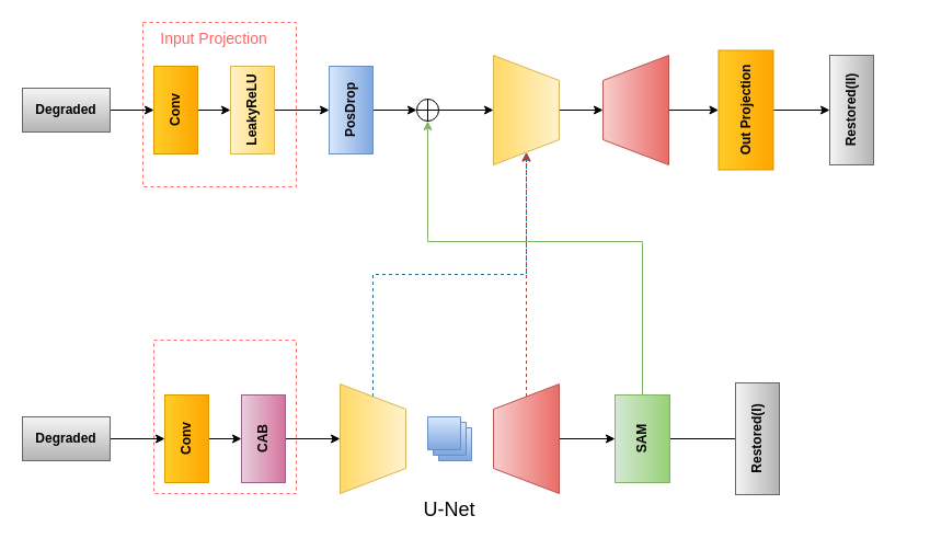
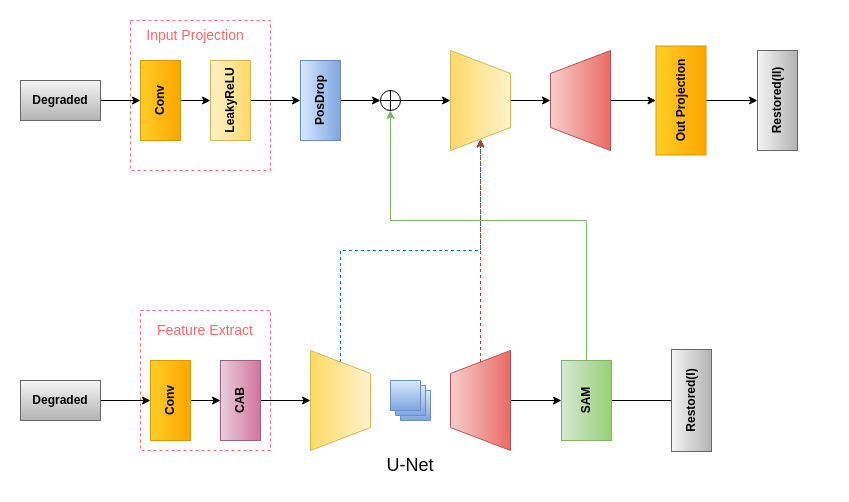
  <mxCell id="0" />
  <mxCell id="1" parent="0" />
  <mxCell id="2" value="&lt;pre style=&quot;background-color: rgb(255 , 255 , 255) ; font-family: &amp;#34;jetbrains mono&amp;#34; , monospace ; font-size: 10px&quot;&gt;&lt;br&gt;&lt;/pre&gt;" style="rounded=0;whiteSpace=wrap;html=1;verticalAlign=top;fillColor=none;align=center;dashed=1;strokeColor=#FF6666;" vertex="1" parent="1"><mxGeometry x="130" y="20" width="140" height="150" as="geometry" /></mxCell>
  <mxCell id="3" value="&lt;pre style=&quot;background-color: rgb(255 , 255 , 255) ; font-family: &amp;#34;jetbrains mono&amp;#34; , monospace ; font-size: 10px&quot;&gt;&lt;br&gt;&lt;/pre&gt;" style="rounded=0;whiteSpace=wrap;html=1;verticalAlign=top;fillColor=none;align=center;dashed=1;strokeColor=#FF6666;" vertex="1" parent="1"><mxGeometry x="140" y="310" width="130" height="140" as="geometry" /></mxCell>
  <mxCell id="4" value="" style="edgeStyle=orthogonalEdgeStyle;rounded=0;orthogonalLoop=1;jettySize=auto;html=1;" edge="1" parent="1" source="5" target="7"><mxGeometry relative="1" as="geometry" /></mxCell>
  <mxCell id="5" value="&lt;b&gt;Degraded&lt;/b&gt;" style="rounded=0;whiteSpace=wrap;html=1;gradientColor=#b3b3b3;fillColor=#f5f5f5;strokeColor=#666666;" vertex="1" parent="1"><mxGeometry x="20" y="380" width="80" height="40" as="geometry" /></mxCell>
  <mxCell id="6" style="edgeStyle=orthogonalEdgeStyle;rounded=0;orthogonalLoop=1;jettySize=auto;html=1;exitX=0.5;exitY=1;exitDx=0;exitDy=0;entryX=0.5;entryY=0;entryDx=0;entryDy=0;" edge="1" parent="1" source="7" target="9"><mxGeometry relative="1" as="geometry" /></mxCell>
  <mxCell id="7" value="&lt;b&gt;Conv&lt;/b&gt;" style="rounded=0;whiteSpace=wrap;html=1;rotation=-90;verticalAlign=middle;gradientColor=#ffa500;fillColor=#ffcd28;strokeColor=#d79b00;" vertex="1" parent="1"><mxGeometry x="130" y="380" width="80" height="40" as="geometry" /></mxCell>
  <mxCell id="8" style="edgeStyle=orthogonalEdgeStyle;rounded=0;orthogonalLoop=1;jettySize=auto;html=1;exitX=0.5;exitY=1;exitDx=0;exitDy=0;entryX=0.5;entryY=0;entryDx=0;entryDy=0;" edge="1" parent="1" source="9" target="11"><mxGeometry relative="1" as="geometry" /></mxCell>
  <mxCell id="9" value="&lt;b&gt;CAB&lt;/b&gt;" style="rounded=0;whiteSpace=wrap;html=1;rotation=-90;verticalAlign=middle;gradientColor=#d5739d;fillColor=#e6d0de;strokeColor=#996185;" vertex="1" parent="1"><mxGeometry x="200" y="380" width="80" height="40" as="geometry" /></mxCell>
  <mxCell id="10" style="edgeStyle=orthogonalEdgeStyle;rounded=0;orthogonalLoop=1;jettySize=auto;html=1;exitX=1;exitY=0.5;exitDx=0;exitDy=0;fontColor=#FF170F;dashed=1;fillColor=#b1ddf0;strokeColor=#10739e;" edge="1" parent="1" source="11" target="23"><mxGeometry relative="1" as="geometry"><Array as="points"><mxPoint x="340" y="250" /><mxPoint x="480" y="250" /></Array></mxGeometry></mxCell>
  <mxCell id="11" value="" style="verticalLabelPosition=middle;verticalAlign=middle;html=1;shape=trapezoid;perimeter=trapezoidPerimeter;whiteSpace=wrap;size=0.23;arcSize=10;flipV=1;labelPosition=center;align=center;rotation=-90;gradientColor=#ffd966;fillColor=#fff2cc;strokeColor=#d6b656;" vertex="1" parent="1"><mxGeometry x="290" y="370" width="100" height="60" as="geometry" /></mxCell>
  <mxCell id="12" value="" style="edgeStyle=orthogonalEdgeStyle;rounded=0;orthogonalLoop=1;jettySize=auto;html=1;" edge="1" parent="1" source="14" target="17"><mxGeometry relative="1" as="geometry" /></mxCell>
  <mxCell id="13" style="edgeStyle=orthogonalEdgeStyle;rounded=0;orthogonalLoop=1;jettySize=auto;html=1;exitX=0;exitY=0.5;exitDx=0;exitDy=0;entryX=0;entryY=0.5;entryDx=0;entryDy=0;fontColor=#FF170F;dashed=1;fillColor=#fad9d5;strokeColor=#ae4132;" edge="1" parent="1" source="14" target="23"><mxGeometry relative="1" as="geometry" /></mxCell>
  <mxCell id="14" value="" style="verticalLabelPosition=middle;verticalAlign=middle;html=1;shape=trapezoid;perimeter=trapezoidPerimeter;whiteSpace=wrap;size=0.23;arcSize=10;flipV=1;labelPosition=center;align=center;rotation=90;gradientColor=#ea6b66;fillColor=#f8cecc;strokeColor=#b85450;" vertex="1" parent="1"><mxGeometry x="430" y="370" width="100" height="60" as="geometry" /></mxCell>
  <mxCell id="15" value="" style="edgeStyle=orthogonalEdgeStyle;rounded=0;orthogonalLoop=1;jettySize=auto;html=1;endArrow=none;" edge="1" parent="1" source="17" target="18"><mxGeometry relative="1" as="geometry" /></mxCell>
  <mxCell id="16" style="edgeStyle=orthogonalEdgeStyle;rounded=0;orthogonalLoop=1;jettySize=auto;html=1;exitX=1;exitY=0.5;exitDx=0;exitDy=0;entryX=0.5;entryY=1;entryDx=0;entryDy=0;fontColor=#FF170F;fillColor=#d5e8d4;strokeColor=#82b366;gradientColor=#97d077;" edge="1" parent="1" source="17" target="36"><mxGeometry relative="1" as="geometry"><Array as="points"><mxPoint x="586" y="220" /><mxPoint x="390" y="220" /></Array></mxGeometry></mxCell>
  <mxCell id="17" value="&lt;b&gt;SAM&lt;/b&gt;" style="rounded=0;whiteSpace=wrap;html=1;rotation=-90;verticalAlign=middle;gradientColor=#97d077;fillColor=#d5e8d4;strokeColor=#82b366;" vertex="1" parent="1"><mxGeometry x="546" y="375" width="80" height="50" as="geometry" /></mxCell>
  <mxCell id="18" value="&lt;b&gt;Restored(I)&lt;/b&gt;" style="rounded=0;whiteSpace=wrap;html=1;rotation=-90;verticalAlign=middle;gradientColor=#b3b3b3;fillColor=#f5f5f5;strokeColor=#666666;" vertex="1" parent="1"><mxGeometry x="640" y="380" width="102" height="40" as="geometry" /></mxCell>
  <mxCell id="19" value="" style="verticalLabelPosition=bottom;verticalAlign=top;html=1;shape=mxgraph.basic.layered_rect;dx=10;outlineConnect=0;gradientColor=#7ea6e0;fillColor=#dae8fc;strokeColor=#6c8ebf;" vertex="1" parent="1"><mxGeometry x="390" y="380" width="40" height="40" as="geometry" /></mxCell>
  <mxCell id="20" value="&lt;h2&gt;&lt;span style=&quot;font-weight: normal&quot;&gt;U-Net&lt;/span&gt;&lt;/h2&gt;" style="text;html=1;strokeColor=none;fillColor=none;align=center;verticalAlign=middle;whiteSpace=wrap;rounded=0;" vertex="1" parent="1"><mxGeometry x="360" y="450" width="100" height="30" as="geometry" /></mxCell>
+ <mxCell id="21" value="&lt;h3&gt;&lt;span style=&quot;font-weight: normal&quot;&gt;&lt;font color=&quot;#ff6666&quot;&gt;Feature Extract&lt;/font&gt;&lt;/span&gt;&lt;/h3&gt;" style="text;html=1;strokeColor=none;fillColor=none;align=center;verticalAlign=middle;whiteSpace=wrap;rounded=0;fontColor=#FF170F;" vertex="1" parent="1"><mxGeometry x="140" y="320" width="130" height="20" as="geometry" /></mxCell>
  <mxCell id="22" value="" style="edgeStyle=orthogonalEdgeStyle;rounded=0;orthogonalLoop=1;jettySize=auto;html=1;fontColor=#FF170F;" edge="1" parent="1" source="23" target="25"><mxGeometry relative="1" as="geometry" /></mxCell>
  <mxCell id="23" value="" style="verticalLabelPosition=middle;verticalAlign=middle;html=1;shape=trapezoid;perimeter=trapezoidPerimeter;whiteSpace=wrap;size=0.23;arcSize=10;flipV=1;labelPosition=center;align=center;rotation=-90;gradientColor=#ffd966;fillColor=#fff2cc;strokeColor=#d6b656;" vertex="1" parent="1"><mxGeometry x="430" y="70" width="100" height="60" as="geometry" /></mxCell>
  <mxCell id="24" value="" style="edgeStyle=orthogonalEdgeStyle;rounded=0;orthogonalLoop=1;jettySize=auto;html=1;fontColor=#FF170F;" edge="1" parent="1" source="25" target="39"><mxGeometry relative="1" as="geometry" /></mxCell>
  <mxCell id="25" value="" style="verticalLabelPosition=middle;verticalAlign=middle;html=1;shape=trapezoid;perimeter=trapezoidPerimeter;whiteSpace=wrap;size=0.23;arcSize=10;flipV=1;labelPosition=center;align=center;rotation=90;gradientColor=#ea6b66;fillColor=#f8cecc;strokeColor=#b85450;" vertex="1" parent="1"><mxGeometry x="530" y="70" width="100" height="60" as="geometry" /></mxCell>
  <mxCell id="26" value="" style="edgeStyle=orthogonalEdgeStyle;rounded=0;orthogonalLoop=1;jettySize=auto;html=1;fontColor=#FF170F;" edge="1" parent="1" source="27" target="29"><mxGeometry relative="1" as="geometry" /></mxCell>
  <mxCell id="27" value="&lt;b&gt;Degraded&lt;/b&gt;" style="rounded=0;whiteSpace=wrap;html=1;gradientColor=#b3b3b3;fillColor=#f5f5f5;strokeColor=#666666;" vertex="1" parent="1"><mxGeometry x="20" y="80" width="80" height="40" as="geometry" /></mxCell>
  <mxCell id="28" style="edgeStyle=orthogonalEdgeStyle;rounded=0;orthogonalLoop=1;jettySize=auto;html=1;exitX=0.5;exitY=1;exitDx=0;exitDy=0;entryX=0.5;entryY=0;entryDx=0;entryDy=0;" edge="1" parent="1" source="29" target="31"><mxGeometry relative="1" as="geometry" /></mxCell>
  <mxCell id="29" value="&lt;b&gt;Conv&lt;/b&gt;" style="rounded=0;whiteSpace=wrap;html=1;rotation=-90;verticalAlign=middle;gradientColor=#ffa500;fillColor=#ffcd28;strokeColor=#d79b00;" vertex="1" parent="1"><mxGeometry x="120" y="80" width="80" height="40" as="geometry" /></mxCell>
  <mxCell id="30" style="edgeStyle=orthogonalEdgeStyle;rounded=0;orthogonalLoop=1;jettySize=auto;html=1;exitX=0.5;exitY=1;exitDx=0;exitDy=0;entryX=0.5;entryY=0;entryDx=0;entryDy=0;fontColor=#FF170F;" edge="1" parent="1" source="31" target="33"><mxGeometry relative="1" as="geometry" /></mxCell>
  <mxCell id="31" value="&lt;b&gt;LeakyReLU&lt;/b&gt;" style="rounded=0;whiteSpace=wrap;html=1;rotation=-90;verticalAlign=middle;gradientColor=#ffd966;fillColor=#fff2cc;strokeColor=#d6b656;" vertex="1" parent="1"><mxGeometry x="190" y="80" width="80" height="40" as="geometry" /></mxCell>
  <mxCell id="32" value="" style="edgeStyle=orthogonalEdgeStyle;rounded=0;orthogonalLoop=1;jettySize=auto;html=1;fontColor=#FF170F;" edge="1" parent="1" source="33" target="36"><mxGeometry relative="1" as="geometry" /></mxCell>
  <mxCell id="33" value="&lt;b&gt;PosDrop&lt;/b&gt;" style="rounded=0;whiteSpace=wrap;html=1;rotation=-90;verticalAlign=middle;gradientColor=#7ea6e0;fillColor=#dae8fc;strokeColor=#6c8ebf;" vertex="1" parent="1"><mxGeometry x="280" y="80" width="80" height="40" as="geometry" /></mxCell>
  <mxCell id="34" value="&lt;h3&gt;&lt;span style=&quot;font-weight: normal&quot;&gt;&lt;font color=&quot;#ff6666&quot;&gt;Input Projection&lt;/font&gt;&lt;/span&gt;&lt;/h3&gt;" style="text;html=1;strokeColor=none;fillColor=none;align=center;verticalAlign=middle;whiteSpace=wrap;rounded=0;fontColor=#FF170F;" vertex="1" parent="1"><mxGeometry x="130" y="25" width="130" height="20" as="geometry" /></mxCell>
  <mxCell id="35" value="" style="edgeStyle=orthogonalEdgeStyle;rounded=0;orthogonalLoop=1;jettySize=auto;html=1;fontColor=#FF170F;" edge="1" parent="1" source="36" target="23"><mxGeometry relative="1" as="geometry" /></mxCell>
  <mxCell id="36" value="" style="shape=orEllipse;perimeter=ellipsePerimeter;whiteSpace=wrap;html=1;backgroundOutline=1;fontColor=#FF170F;strokeColor=#000000;align=center;verticalAlign=top;" vertex="1" parent="1"><mxGeometry x="380" y="90" width="20" height="20" as="geometry" /></mxCell>
  <mxCell id="37" value="&lt;b&gt;Restored(II)&lt;/b&gt;" style="rounded=0;whiteSpace=wrap;html=1;rotation=-90;verticalAlign=middle;gradientColor=#b3b3b3;fillColor=#f5f5f5;strokeColor=#666666;" vertex="1" parent="1"><mxGeometry x="727" y="80" width="100" height="40" as="geometry" /></mxCell>
  <mxCell id="38" style="edgeStyle=orthogonalEdgeStyle;rounded=0;orthogonalLoop=1;jettySize=auto;html=1;exitX=0.5;exitY=1;exitDx=0;exitDy=0;entryX=0.5;entryY=0;entryDx=0;entryDy=0;fontColor=#FF170F;" edge="1" parent="1" source="39" target="37"><mxGeometry relative="1" as="geometry" /></mxCell>
  <mxCell id="39" value="&lt;b&gt;Out Projection&lt;/b&gt;" style="rounded=0;whiteSpace=wrap;html=1;rotation=-90;verticalAlign=middle;gradientColor=#ffa500;fillColor=#ffcd28;strokeColor=#d79b00;" vertex="1" parent="1"><mxGeometry x="626" y="75" width="109" height="50" as="geometry" /></mxCell>
